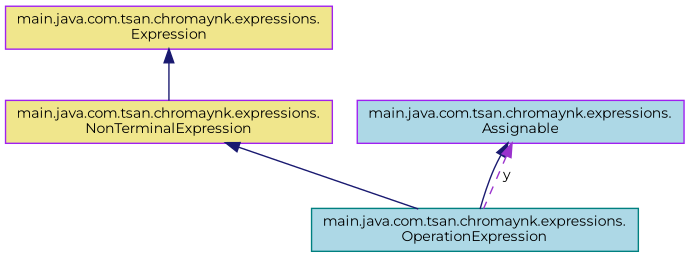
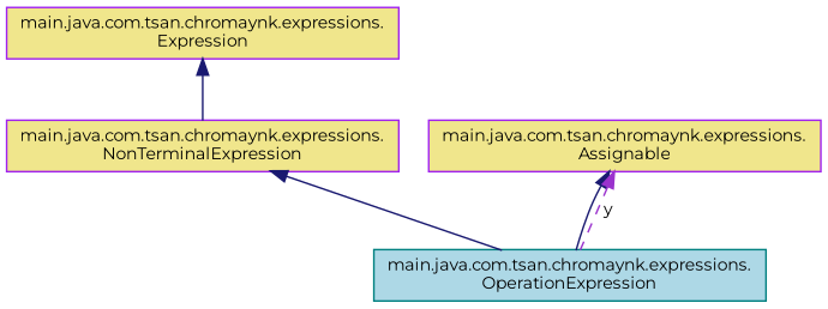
  digraph {
    rankdir=TB
    fontname=Montserrat
    node [color=purple fillcolor=lightblue fontname=Montserrat fontsize=10 shape=record style=filled]
    edge [color=midnightblue dir=back fontname=Montserrat fontsize=10 labelfontname=Helvetica labelfontsize=10 style=solid]
    n1 [color=teal fontcolor=black height=0.2 label="main.java.com.tsan.chromaynk.expressions.\lOperationExpression" width=0.4]
    n2 [fillcolor=khaki height=0.2 label="main.java.com.tsan.chromaynk.expressions.\lNonTerminalExpression" width=0.4]
    n3 [fillcolor=khaki height=0.2 label="main.java.com.tsan.chromaynk.expressions.\lExpression" width=0.4]
-   n4 [height=0.2 label="main.java.com.tsan.chromaynk.expressions.\lAssignable" width=0.4]
+   n4 [fillcolor=khaki height=0.2 label="main.java.com.tsan.chromaynk.expressions.\lAssignable" width=0.4]
    n2 -> n1
    n3 -> n2
    n4 -> n1
    n4 -> n1 [color=darkorchid3 label=" y" style=dashed]
  }
